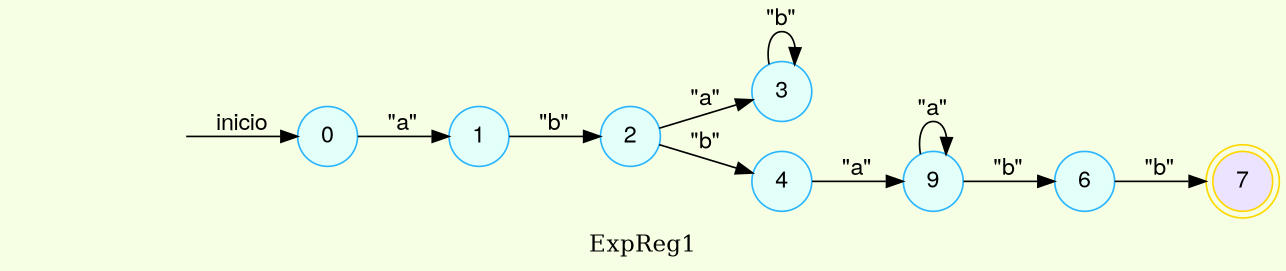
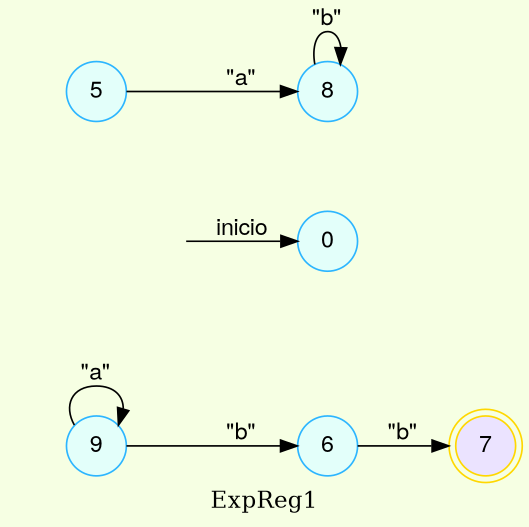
  digraph {
    bgcolor="#F6FFE3"
    label=ExpReg1
    rankdir=LR
    node [color="#2CB5FF" fillcolor="#E3FFFA" fontname="Helvetica,Arial,sans-serif" shape=circle style=filled]
    edge [fontname="Helvetica,Arial,sans-serif"]
    7 [color=gold fillcolor="#EBE3FF" shape=doublecircle]
    flechainicio [style=invis]
    0
-   1
-   2
-   3
-   4
+   2 [label=5]
+   3 [label=8]
    9
    6
    flechainicio -> 0 [label=inicio]
-   0 -> 1 [label="\"a\""]
-   1 -> 2 [label="\"b\""]
    2 -> 3 [label="\"a\""]
-   2 -> 4 [label="\"b\""]
    3 -> 3 [label="\"b\""]
-   4 -> 9 [label="\"a\""]
    9 -> 9 [label="\"a\""]
    9 -> 6 [label="\"b\""]
    6 -> 7 [label="\"b\""]
  }
